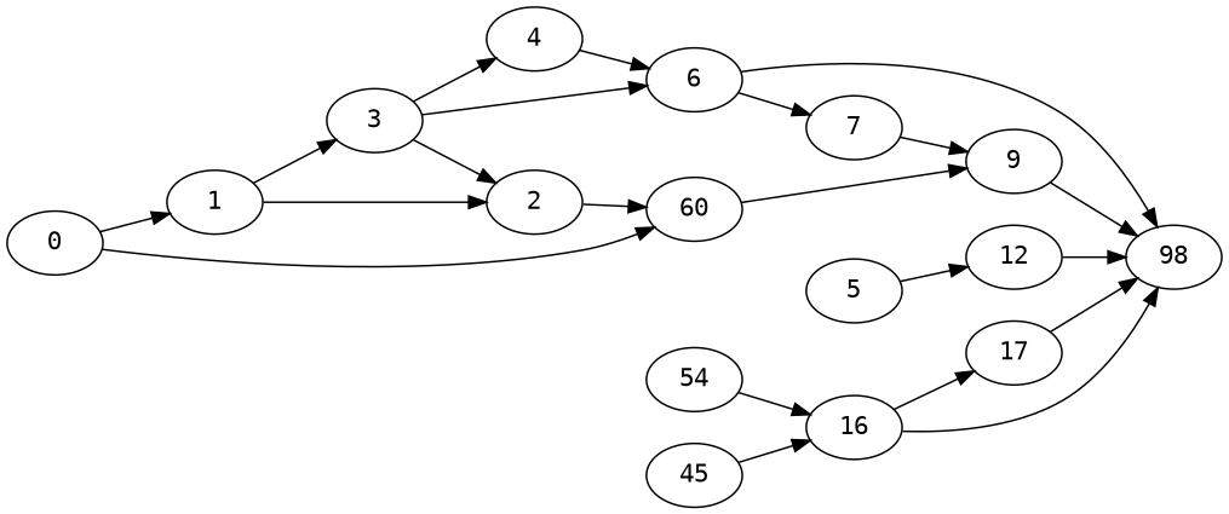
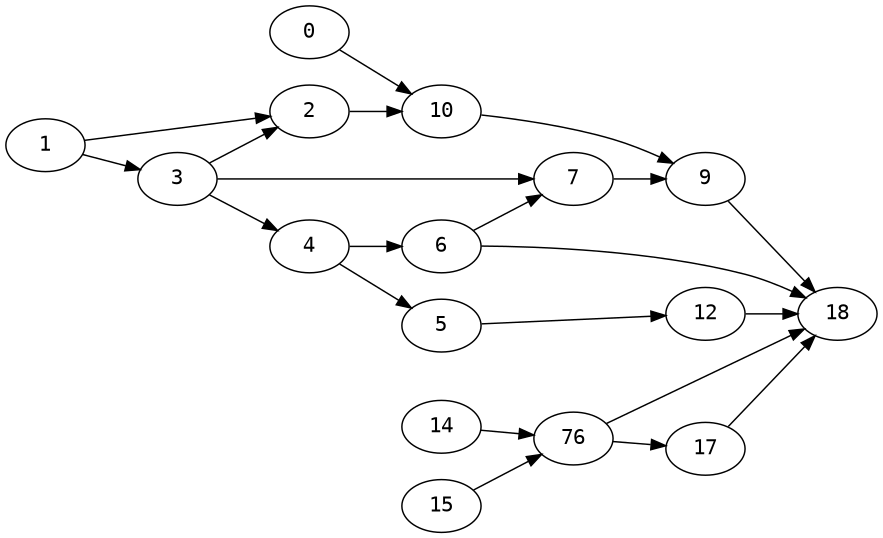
  digraph {
    fontname="DejaVu Sans Mono"
    rankdir=LR
    node [fontname="DejaVu Sans Mono"]
    edge [fontname="DejaVu Sans Mono"]
    0
    1
-   10 [label=60]
+   10
    2
    3
    9
    4
    6
    5
    7
-   18 [label=98]
+   18
    12
-   14 [label=54]
-   16
-   15 [label=45]
+   14
+   16 [label=76]
+   15
    17
-   0 -> 1
    0 -> 10
    1 -> 2
    1 -> 3
    10 -> 9
    2 -> 10
    3 -> 2
    3 -> 4
-   3 -> 6
+   3 -> 7
    9 -> 18
    4 -> 6
+   4 -> 5
    6 -> 7
    6 -> 18
    5 -> 12
    7 -> 9
    12 -> 18
    14 -> 16
    16 -> 18
    16 -> 17
    15 -> 16
    17 -> 18
  }
